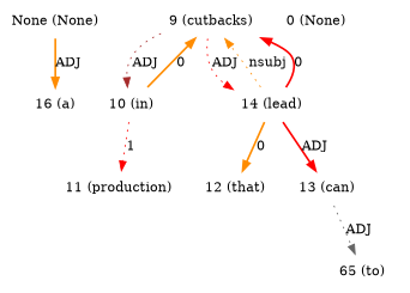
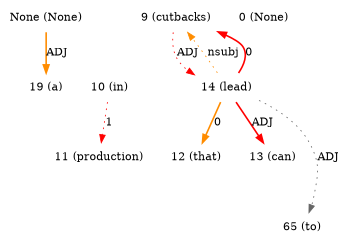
  digraph {
    node [color=darkgreen shape=plaintext]
    edge [color=darkorange dir=forward style=bold]
    n1 [label="None (None)"]
-   n2 [color=deeppink label="16 (a)"]
+   n2 [color=deeppink label="19 (a)"]
    n3 [color=deeppink label="9 (cutbacks)"]
    n4 [color=deeppink label="10 (in)"]
    n5 [color=brown label="14 (lead)"]
    n6 [color=purple label="11 (production)"]
    n7 [color=purple label="12 (that)"]
    n8 [label="13 (can)"]
    n9 [label="65 (to)"]
    n10 [label="0 (None)"]
    n1 -> n2 [label=ADJ]
-   n3 -> n4 [color=brown label=ADJ style=dotted]
    n3 -> n5 [color=red label=ADJ style=dotted]
-   n4 -> n3 [label=0]
    n4 -> n6 [color=red label=1 style=dotted]
    n5 -> n3 [label=nsubj style=dotted]
    n5 -> n3 [color=red label=0]
    n5 -> n7 [label=0]
    n5 -> n8 [color=red label=ADJ]
-   n8 -> n9 [color=gray40 label=ADJ style=dotted]
+   n5 -> n9 [color=gray40 label=ADJ style=dotted]
  }
